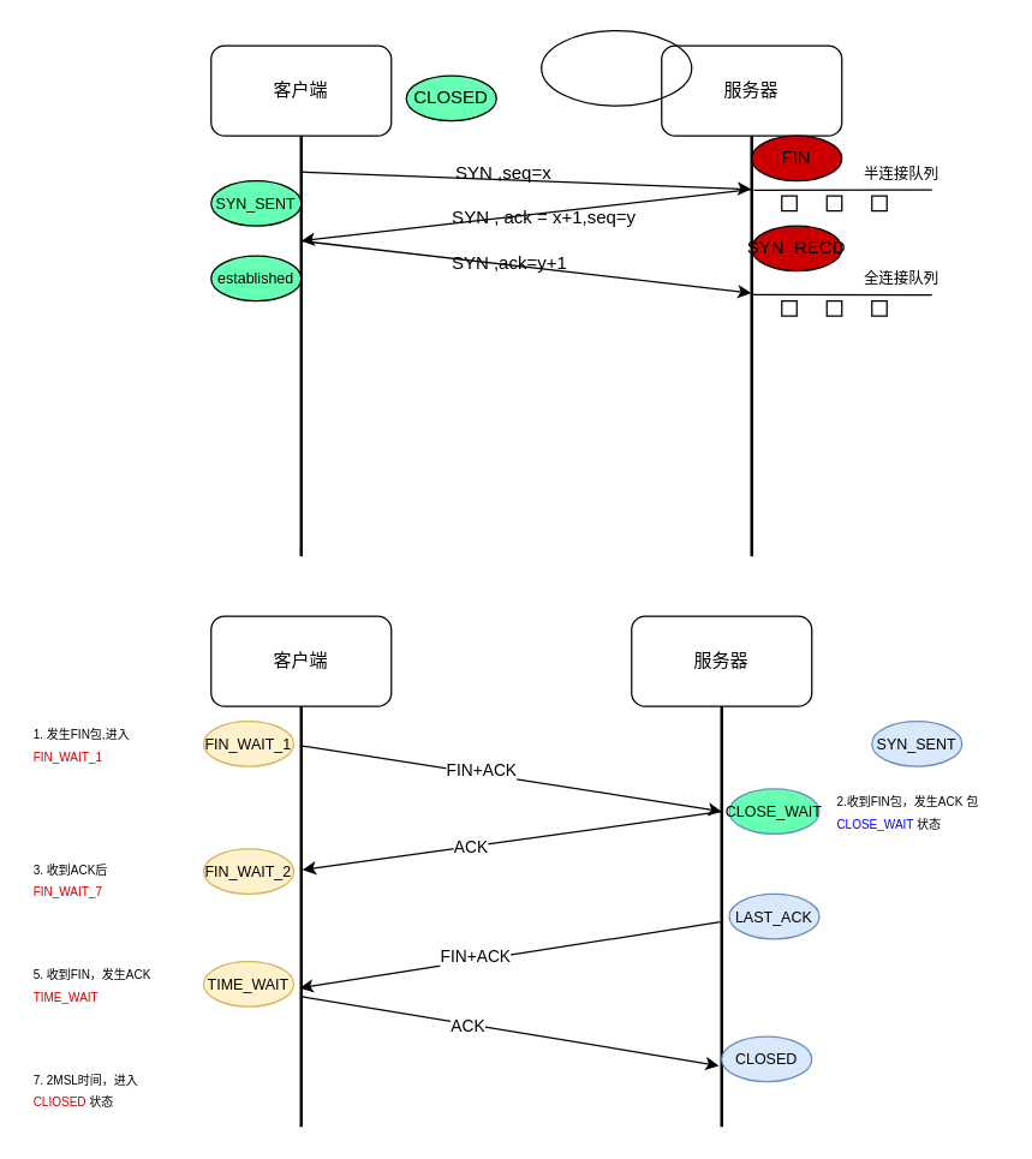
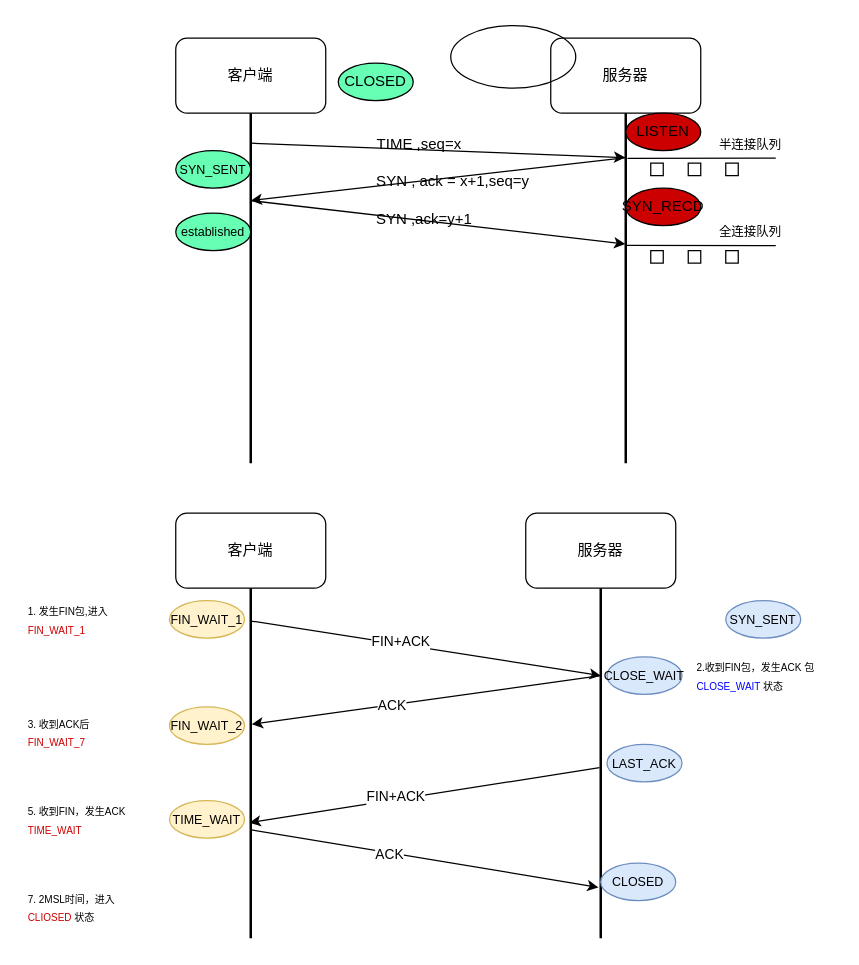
  <mxCell id="0" />
  <mxCell id="1" parent="0" />
  <mxCell id="2" value="客户端" style="rounded=1;whiteSpace=wrap;html=1;" parent="1" vertex="1"><mxGeometry x="140" y="30" width="120" height="60" as="geometry" /></mxCell>
  <mxCell id="3" value="" style="line;strokeWidth=2;direction=south;html=1;" parent="1" vertex="1"><mxGeometry x="195" y="90" width="10" height="280" as="geometry" /></mxCell>
  <mxCell id="4" value="服务器" style="rounded=1;whiteSpace=wrap;html=1;" parent="1" vertex="1"><mxGeometry x="440" y="30" width="120" height="60" as="geometry" /></mxCell>
  <mxCell id="5" value="" style="line;strokeWidth=2;direction=south;html=1;" parent="1" vertex="1"><mxGeometry x="495" y="90" width="10" height="280" as="geometry" /></mxCell>
  <mxCell id="6" value="" style="endArrow=classic;html=1;exitX=0.086;exitY=0.426;exitDx=0;exitDy=0;exitPerimeter=0;entryX=0.127;entryY=0.541;entryDx=0;entryDy=0;entryPerimeter=0;" parent="1" source="3" target="5" edge="1"><mxGeometry width="50" height="50" relative="1" as="geometry"><mxPoint x="340" y="230" as="sourcePoint" /><mxPoint x="390" y="180" as="targetPoint" /></mxGeometry></mxCell>
- <mxCell id="7" value="SYN ,seq=x" style="text;html=1;strokeColor=none;fillColor=none;align=center;verticalAlign=middle;whiteSpace=wrap;rounded=0;" parent="1" vertex="1"><mxGeometry x="290" y="110" width="90" height="10" as="geometry" /></mxCell>
+ <mxCell id="7" value="TIME ,seq=x" style="text;html=1;strokeColor=none;fillColor=none;align=center;verticalAlign=middle;whiteSpace=wrap;rounded=0;" parent="1" vertex="1"><mxGeometry x="290" y="110" width="90" height="10" as="geometry" /></mxCell>
  <mxCell id="8" value="" style="endArrow=classic;html=1;exitX=0.127;exitY=0.471;exitDx=0;exitDy=0;exitPerimeter=0;entryX=0.25;entryY=0.5;entryDx=0;entryDy=0;entryPerimeter=0;" parent="1" source="5" target="3" edge="1"><mxGeometry width="50" height="50" relative="1" as="geometry"><mxPoint x="370" y="220" as="sourcePoint" /><mxPoint x="420" y="170" as="targetPoint" /></mxGeometry></mxCell>
  <mxCell id="9" value="" style="endArrow=classic;html=1;exitX=0.25;exitY=0.5;exitDx=0;exitDy=0;exitPerimeter=0;entryX=0.374;entryY=0.537;entryDx=0;entryDy=0;entryPerimeter=0;" parent="1" source="3" target="5" edge="1"><mxGeometry width="50" height="50" relative="1" as="geometry"><mxPoint x="210.74" y="124.08" as="sourcePoint" /><mxPoint x="509.59" y="135.56" as="targetPoint" /></mxGeometry></mxCell>
  <mxCell id="10" value="SYN , ack = x+1,seq=y" style="text;html=1;strokeColor=none;fillColor=none;align=center;verticalAlign=middle;whiteSpace=wrap;rounded=0;" parent="1" vertex="1"><mxGeometry x="294" y="140" width="136" height="10" as="geometry" /></mxCell>
  <mxCell id="11" value="SYN ,ack=y+1" style="text;html=1;strokeColor=none;fillColor=none;align=center;verticalAlign=middle;whiteSpace=wrap;rounded=0;" parent="1" vertex="1"><mxGeometry x="294" y="170" width="90" height="10" as="geometry" /></mxCell>
- <mxCell id="12" value="FIN" style="ellipse;whiteSpace=wrap;html=1;fillStyle=auto;fillColor=#CC0000;" parent="1" vertex="1"><mxGeometry x="500" y="90" width="60" height="30" as="geometry" /></mxCell>
+ <mxCell id="12" value="LISTEN" style="ellipse;whiteSpace=wrap;html=1;fillStyle=auto;fillColor=#CC0000;" parent="1" vertex="1"><mxGeometry x="500" y="90" width="60" height="30" as="geometry" /></mxCell>
  <mxCell id="13" value="CLOSED" style="ellipse;whiteSpace=wrap;html=1;fillStyle=auto;fillColor=#66FFB3;" parent="1" vertex="1"><mxGeometry x="270" y="50" width="60" height="30" as="geometry" /></mxCell>
  <mxCell id="14" value="" style="ellipse;whiteSpace=wrap;html=1;fillStyle=auto;fillColor=none;" parent="1" vertex="1"><mxGeometry x="360" y="20" width="100" height="50" as="geometry" /></mxCell>
  <mxCell id="15" value="&lt;font style=&quot;font-size: 10px;&quot;&gt;SYN_SENT&lt;/font&gt;" style="ellipse;whiteSpace=wrap;html=1;fillStyle=auto;fillColor=#66FFB3;" parent="1" vertex="1"><mxGeometry x="140" y="120" width="60" height="30" as="geometry" /></mxCell>
  <mxCell id="16" value="&lt;span style=&quot;font-size: 10px;&quot;&gt;established&lt;/span&gt;" style="ellipse;whiteSpace=wrap;html=1;fillStyle=auto;fillColor=#66FFB3;" parent="1" vertex="1"><mxGeometry x="140" y="170" width="60" height="30" as="geometry" /></mxCell>
  <mxCell id="17" value="SYN_RECD" style="ellipse;whiteSpace=wrap;html=1;fillStyle=auto;fillColor=#CC0000;" parent="1" vertex="1"><mxGeometry x="500" y="150" width="60" height="30" as="geometry" /></mxCell>
  <mxCell id="18" value="" style="endArrow=none;html=1;fontSize=10;exitX=0.129;exitY=0.355;exitDx=0;exitDy=0;exitPerimeter=0;" parent="1" source="5" edge="1"><mxGeometry width="50" height="50" relative="1" as="geometry"><mxPoint x="520" y="130" as="sourcePoint" /><mxPoint x="620" y="126" as="targetPoint" /></mxGeometry></mxCell>
  <mxCell id="19" value="" style="whiteSpace=wrap;html=1;aspect=fixed;fillStyle=auto;fontSize=10;fillColor=none;" parent="1" vertex="1"><mxGeometry x="550" y="130" width="10" height="10" as="geometry" /></mxCell>
  <mxCell id="20" value="半连接队列" style="text;html=1;strokeColor=none;fillColor=none;align=center;verticalAlign=middle;whiteSpace=wrap;rounded=0;fillStyle=auto;fontSize=10;" parent="1" vertex="1"><mxGeometry x="570" y="110" width="60" height="10" as="geometry" /></mxCell>
  <mxCell id="21" value="" style="endArrow=none;html=1;fontSize=10;exitX=0.378;exitY=0.55;exitDx=0;exitDy=0;exitPerimeter=0;" parent="1" source="5" edge="1"><mxGeometry width="50" height="50" relative="1" as="geometry"><mxPoint x="505" y="200.12" as="sourcePoint" /><mxPoint x="620" y="196" as="targetPoint" /></mxGeometry></mxCell>
  <mxCell id="22" value="全连接队列" style="text;html=1;strokeColor=none;fillColor=none;align=center;verticalAlign=middle;whiteSpace=wrap;rounded=0;fillStyle=auto;fontSize=10;" parent="1" vertex="1"><mxGeometry x="570" y="180" width="60" height="10" as="geometry" /></mxCell>
  <mxCell id="23" value="" style="whiteSpace=wrap;html=1;aspect=fixed;fillStyle=auto;fontSize=10;fillColor=none;" parent="1" vertex="1"><mxGeometry x="580" y="130" width="10" height="10" as="geometry" /></mxCell>
  <mxCell id="24" value="" style="whiteSpace=wrap;html=1;aspect=fixed;fillStyle=auto;fontSize=10;fillColor=none;" parent="1" vertex="1"><mxGeometry x="520" y="130" width="10" height="10" as="geometry" /></mxCell>
  <mxCell id="25" value="" style="whiteSpace=wrap;html=1;aspect=fixed;fillStyle=auto;fontSize=10;fillColor=none;" parent="1" vertex="1"><mxGeometry x="580" y="200" width="10" height="10" as="geometry" /></mxCell>
  <mxCell id="26" value="" style="whiteSpace=wrap;html=1;aspect=fixed;fillStyle=auto;fontSize=10;fillColor=none;" parent="1" vertex="1"><mxGeometry x="550" y="200" width="10" height="10" as="geometry" /></mxCell>
  <mxCell id="27" value="" style="whiteSpace=wrap;html=1;aspect=fixed;fillStyle=auto;fontSize=10;fillColor=none;" parent="1" vertex="1"><mxGeometry x="520" y="200" width="10" height="10" as="geometry" /></mxCell>
  <mxCell id="28" value="" style="group" vertex="1" connectable="0" parent="1"><mxGeometry x="420" y="410" width="125" height="340" as="geometry" /></mxCell>
  <mxCell id="29" value="服务器" style="rounded=1;whiteSpace=wrap;html=1;" vertex="1" parent="28"><mxGeometry width="120" height="60" as="geometry" /></mxCell>
  <mxCell id="30" value="" style="line;strokeWidth=2;direction=south;html=1;" vertex="1" parent="28"><mxGeometry x="55" y="60" width="10" height="280" as="geometry" /></mxCell>
- <mxCell id="31" value="&lt;font style=&quot;font-size: 10px;&quot;&gt;CLOSE_WAIT&lt;/font&gt;" style="ellipse;whiteSpace=wrap;html=1;fillStyle=auto;fillColor=#66ffb3;strokeColor=#6c8ebf;" vertex="1" parent="28"><mxGeometry x="65" y="115" width="60" height="30" as="geometry" /></mxCell>
+ <mxCell id="31" value="&lt;font style=&quot;font-size: 10px;&quot;&gt;CLOSE_WAIT&lt;/font&gt;" style="ellipse;whiteSpace=wrap;html=1;fillStyle=auto;fillColor=#dae8fc;strokeColor=#6c8ebf;" vertex="1" parent="28"><mxGeometry x="65" y="115" width="60" height="30" as="geometry" /></mxCell>
  <mxCell id="32" value="&lt;font style=&quot;font-size: 10px;&quot;&gt;LAST_ACK&lt;/font&gt;" style="ellipse;whiteSpace=wrap;html=1;fillStyle=auto;fillColor=#dae8fc;strokeColor=#6c8ebf;" vertex="1" parent="28"><mxGeometry x="65" y="185" width="60" height="30" as="geometry" /></mxCell>
  <mxCell id="33" value="&lt;font style=&quot;font-size: 10px;&quot;&gt;CLOSED&lt;/font&gt;" style="ellipse;whiteSpace=wrap;html=1;fillStyle=auto;fillColor=#dae8fc;strokeColor=#6c8ebf;" vertex="1" parent="28"><mxGeometry x="60" y="280" width="60" height="30" as="geometry" /></mxCell>
  <mxCell id="34" value="" style="group" vertex="1" connectable="0" parent="1"><mxGeometry x="140" y="410" width="120" height="340" as="geometry" /></mxCell>
  <mxCell id="35" value="客户端" style="rounded=1;whiteSpace=wrap;html=1;" vertex="1" parent="34"><mxGeometry width="120" height="60" as="geometry" /></mxCell>
  <mxCell id="36" value="" style="line;strokeWidth=2;direction=south;html=1;" vertex="1" parent="34"><mxGeometry x="55" y="60" width="10" height="280" as="geometry" /></mxCell>
  <mxCell id="37" value="&lt;font style=&quot;font-size: 10px;&quot;&gt;TIME_WAIT&lt;/font&gt;" style="ellipse;whiteSpace=wrap;html=1;fillStyle=auto;fillColor=#fff2cc;strokeColor=#d6b656;" vertex="1" parent="34"><mxGeometry x="-5" y="230" width="60" height="30" as="geometry" /></mxCell>
  <mxCell id="38" value="&lt;span style=&quot;font-size: 10px;&quot;&gt;FIN_WAIT_2&lt;/span&gt;" style="ellipse;whiteSpace=wrap;html=1;fillStyle=auto;fillColor=#fff2cc;strokeColor=#d6b656;" vertex="1" parent="34"><mxGeometry x="-5" y="155" width="60" height="30" as="geometry" /></mxCell>
  <mxCell id="39" value="&lt;font style=&quot;font-size: 10px;&quot;&gt;FIN_WAIT_1&lt;/font&gt;" style="ellipse;whiteSpace=wrap;html=1;fillStyle=auto;fillColor=#fff2cc;strokeColor=#d6b656;" vertex="1" parent="34"><mxGeometry x="-5" y="70" width="60" height="30" as="geometry" /></mxCell>
  <mxCell id="40" value="" style="endArrow=classic;html=1;exitX=0.094;exitY=0.472;exitDx=0;exitDy=0;exitPerimeter=0;entryX=0.25;entryY=0.5;entryDx=0;entryDy=0;entryPerimeter=0;" edge="1" parent="1" source="36" target="30"><mxGeometry width="50" height="50" relative="1" as="geometry"><mxPoint x="250" y="510" as="sourcePoint" /><mxPoint x="300" y="460" as="targetPoint" /></mxGeometry></mxCell>
  <mxCell id="41" value="FIN+ACK" style="edgeLabel;html=1;align=center;verticalAlign=middle;resizable=0;points=[];" vertex="1" connectable="0" parent="40"><mxGeometry x="-0.152" y="2" relative="1" as="geometry"><mxPoint as="offset" /></mxGeometry></mxCell>
  <mxCell id="42" style="edgeStyle=none;html=1;exitX=0.25;exitY=0.5;exitDx=0;exitDy=0;exitPerimeter=0;entryX=0.389;entryY=0.414;entryDx=0;entryDy=0;entryPerimeter=0;" edge="1" parent="1" source="30" target="36"><mxGeometry relative="1" as="geometry" /></mxCell>
  <mxCell id="43" value="ACK" style="edgeLabel;html=1;align=center;verticalAlign=middle;resizable=0;points=[];" vertex="1" connectable="0" parent="42"><mxGeometry x="0.197" relative="1" as="geometry"><mxPoint as="offset" /></mxGeometry></mxCell>
  <mxCell id="44" value="" style="endArrow=classic;html=1;entryX=0.67;entryY=0.599;entryDx=0;entryDy=0;entryPerimeter=0;exitX=0.513;exitY=0.599;exitDx=0;exitDy=0;exitPerimeter=0;" edge="1" parent="1" source="30" target="36"><mxGeometry width="50" height="50" relative="1" as="geometry"><mxPoint x="300" y="510" as="sourcePoint" /><mxPoint x="350" y="460" as="targetPoint" /></mxGeometry></mxCell>
  <mxCell id="45" value="FIN+ACK" style="edgeLabel;html=1;align=center;verticalAlign=middle;resizable=0;points=[];" vertex="1" connectable="0" parent="44"><mxGeometry x="0.165" y="-3" relative="1" as="geometry"><mxPoint as="offset" /></mxGeometry></mxCell>
  <mxCell id="46" value="" style="endArrow=classic;html=1;exitX=0.691;exitY=0.432;exitDx=0;exitDy=0;exitPerimeter=0;entryX=0.855;entryY=0.682;entryDx=0;entryDy=0;entryPerimeter=0;" edge="1" parent="1" source="36" target="30"><mxGeometry width="50" height="50" relative="1" as="geometry"><mxPoint x="300" y="650" as="sourcePoint" /><mxPoint x="350" y="600" as="targetPoint" /></mxGeometry></mxCell>
  <mxCell id="47" value="ACK" style="edgeLabel;html=1;align=center;verticalAlign=middle;resizable=0;points=[];" vertex="1" connectable="0" parent="46"><mxGeometry x="-0.208" y="-1" relative="1" as="geometry"><mxPoint as="offset" /></mxGeometry></mxCell>
  <mxCell id="48" value="&lt;font style=&quot;font-size: 10px;&quot;&gt;SYN_SENT&lt;/font&gt;" style="ellipse;whiteSpace=wrap;html=1;fillStyle=auto;fillColor=#dae8fc;strokeColor=#6c8ebf;" vertex="1" parent="1"><mxGeometry x="580" y="480" width="60" height="30" as="geometry" /></mxCell>
  <mxCell id="49" value="&lt;font style=&quot;font-size: 8px;&quot;&gt;1. 发生FIN包,进入&lt;br&gt;&lt;font color=&quot;#cc0000&quot;&gt;FIN_WAIT_1&lt;/font&gt;&lt;/font&gt;" style="text;html=1;strokeColor=none;fillColor=none;align=left;verticalAlign=middle;whiteSpace=wrap;rounded=0;" vertex="1" parent="1"><mxGeometry x="20" y="480" width="70" height="30" as="geometry" /></mxCell>
  <mxCell id="50" value="&lt;font style=&quot;font-size: 8px;&quot;&gt;3. 收到ACK后&lt;br&gt;&lt;font color=&quot;#cc0000&quot;&gt;FIN_WAIT_7&lt;/font&gt;&lt;/font&gt;" style="text;html=1;strokeColor=none;fillColor=none;align=left;verticalAlign=middle;whiteSpace=wrap;rounded=0;" vertex="1" parent="1"><mxGeometry x="20" y="570" width="60" height="30" as="geometry" /></mxCell>
  <mxCell id="51" value="&lt;font style=&quot;font-size: 8px;&quot;&gt;5. 收到FIN，发生ACK&lt;br&gt;&lt;font color=&quot;#cc0000&quot;&gt;TIME_WAIT&lt;/font&gt;&lt;br&gt;&lt;/font&gt;" style="text;html=1;strokeColor=none;fillColor=none;align=left;verticalAlign=middle;whiteSpace=wrap;rounded=0;" vertex="1" parent="1"><mxGeometry x="20" y="640" width="90" height="30" as="geometry" /></mxCell>
  <mxCell id="52" value="&lt;font style=&quot;font-size: 8px;&quot;&gt;2.收到FIN包，发生ACK 包&lt;br&gt;&lt;font color=&quot;#0000ff&quot;&gt;CLOSE_WAIT &lt;/font&gt;状态&lt;/font&gt;" style="text;html=1;strokeColor=none;fillColor=none;align=left;verticalAlign=middle;whiteSpace=wrap;rounded=0;" vertex="1" parent="1"><mxGeometry x="555" y="525" width="110" height="30" as="geometry" /></mxCell>
  <mxCell id="53" value="&lt;font style=&quot;font-size: 8px;&quot;&gt;7. 2MSL时间，进入&lt;br&gt;&lt;font color=&quot;#cc0000&quot;&gt;CLIOSED &lt;/font&gt;状态&lt;br&gt;&lt;/font&gt;" style="text;html=1;strokeColor=none;fillColor=none;align=left;verticalAlign=middle;whiteSpace=wrap;rounded=0;" vertex="1" parent="1"><mxGeometry x="20" y="710" width="90" height="30" as="geometry" /></mxCell>
